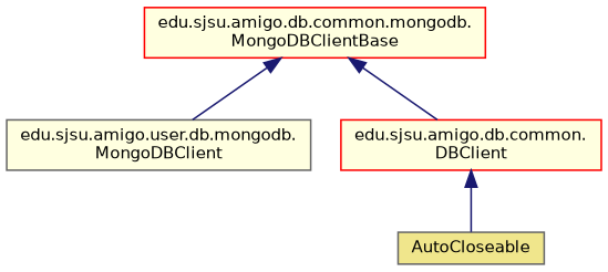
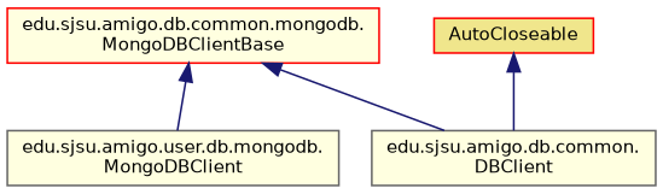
  digraph {
    node [color=gray40 fillcolor=lightyellow fontname=Helvetica fontsize=10 shape=record style=filled]
    edge [color=midnightblue dir=back fontname=Helvetica fontsize=10 labelfontname=Helvetica labelfontsize=10 style=solid]
    n1 [fontcolor=black height=0.2 label="edu.sjsu.amigo.user.db.mongodb.\lMongoDBClient" width=0.4]
    n2 [color=red height=0.2 label="edu.sjsu.amigo.db.common.mongodb.\lMongoDBClientBase" width=0.4]
-   n3 [color=red height=0.2 label="edu.sjsu.amigo.db.common.\lDBClient" width=0.4]
-   n4 [fillcolor=khaki height=0.2 label=AutoCloseable width=0.4]
+   n3 [height=0.2 label="edu.sjsu.amigo.db.common.\lDBClient" width=0.4]
+   n4 [color=red fillcolor=khaki height=0.2 label=AutoCloseable width=0.4]
    n2 -> n1
    n2 -> n3
-   n3 -> n4
+   n4 -> n3
  }
